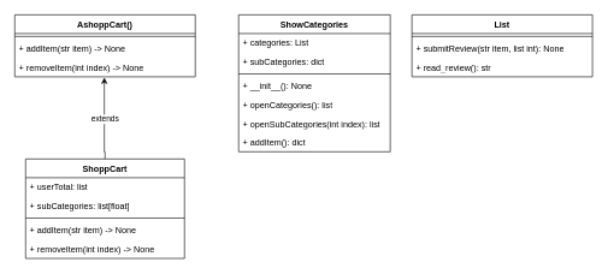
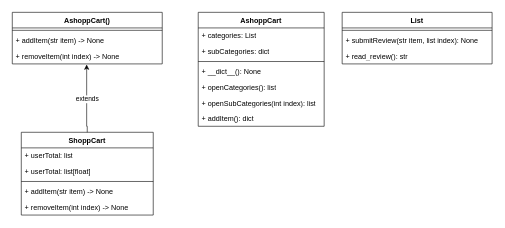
  <mxCell id="0" />
  <mxCell id="1" parent="0" />
  <mxCell id="2" value="AshoppCart()" style="swimlane;fontStyle=1;align=center;verticalAlign=top;childLayout=stackLayout;horizontal=1;startSize=26;horizontalStack=0;resizeParent=1;resizeParentMax=0;resizeLast=0;collapsible=1;marginBottom=0;whiteSpace=wrap;html=1;" vertex="1" parent="1"><mxGeometry x="20" y="20" width="250" height="86" as="geometry" /></mxCell>
  <mxCell id="3" value="" style="line;strokeWidth=1;fillColor=none;align=left;verticalAlign=middle;spacingTop=-1;spacingLeft=3;spacingRight=3;rotatable=0;labelPosition=right;points=[];portConstraint=eastwest;strokeColor=inherit;" vertex="1" parent="2"><mxGeometry y="26" width="250" height="8" as="geometry" /></mxCell>
  <mxCell id="4" value="+ addItem(str item) -&amp;gt; None&amp;nbsp;" style="text;strokeColor=none;fillColor=none;align=left;verticalAlign=top;spacingLeft=4;spacingRight=4;overflow=hidden;rotatable=0;points=[[0,0.5],[1,0.5]];portConstraint=eastwest;whiteSpace=wrap;html=1;" vertex="1" parent="2"><mxGeometry y="34" width="250" height="26" as="geometry" /></mxCell>
  <mxCell id="5" value="+ removeItem(int index) -&amp;gt; None" style="text;strokeColor=none;fillColor=none;align=left;verticalAlign=top;spacingLeft=4;spacingRight=4;overflow=hidden;rotatable=0;points=[[0,0.5],[1,0.5]];portConstraint=eastwest;whiteSpace=wrap;html=1;" vertex="1" parent="2"><mxGeometry y="60" width="250" height="26" as="geometry" /></mxCell>
- <mxCell id="6" value="ShowCategories" style="swimlane;fontStyle=1;align=center;verticalAlign=top;childLayout=stackLayout;horizontal=1;startSize=26;horizontalStack=0;resizeParent=1;resizeParentMax=0;resizeLast=0;collapsible=1;marginBottom=0;whiteSpace=wrap;html=1;" vertex="1" parent="1"><mxGeometry x="330" y="20" width="210" height="190" as="geometry" /></mxCell>
+ <mxCell id="6" value="AshoppCart" style="swimlane;fontStyle=1;align=center;verticalAlign=top;childLayout=stackLayout;horizontal=1;startSize=26;horizontalStack=0;resizeParent=1;resizeParentMax=0;resizeLast=0;collapsible=1;marginBottom=0;whiteSpace=wrap;html=1;" vertex="1" parent="1"><mxGeometry x="330" y="20" width="210" height="190" as="geometry" /></mxCell>
  <mxCell id="7" value="+ categories: List" style="text;strokeColor=none;fillColor=none;align=left;verticalAlign=top;spacingLeft=4;spacingRight=4;overflow=hidden;rotatable=0;points=[[0,0.5],[1,0.5]];portConstraint=eastwest;whiteSpace=wrap;html=1;" vertex="1" parent="6"><mxGeometry y="26" width="210" height="26" as="geometry" /></mxCell>
  <mxCell id="8" value="+ subCategories: dict" style="text;strokeColor=none;fillColor=none;align=left;verticalAlign=top;spacingLeft=4;spacingRight=4;overflow=hidden;rotatable=0;points=[[0,0.5],[1,0.5]];portConstraint=eastwest;whiteSpace=wrap;html=1;" vertex="1" parent="6"><mxGeometry y="52" width="210" height="26" as="geometry" /></mxCell>
  <mxCell id="9" value="" style="line;strokeWidth=1;fillColor=none;align=left;verticalAlign=middle;spacingTop=-1;spacingLeft=3;spacingRight=3;rotatable=0;labelPosition=right;points=[];portConstraint=eastwest;strokeColor=inherit;" vertex="1" parent="6"><mxGeometry y="78" width="210" height="8" as="geometry" /></mxCell>
- <mxCell id="10" value="+ __init__(): None" style="text;strokeColor=none;fillColor=none;align=left;verticalAlign=top;spacingLeft=4;spacingRight=4;overflow=hidden;rotatable=0;points=[[0,0.5],[1,0.5]];portConstraint=eastwest;whiteSpace=wrap;html=1;" vertex="1" parent="6"><mxGeometry y="86" width="210" height="26" as="geometry" /></mxCell>
+ <mxCell id="10" value="+ __dict__(): None" style="text;strokeColor=none;fillColor=none;align=left;verticalAlign=top;spacingLeft=4;spacingRight=4;overflow=hidden;rotatable=0;points=[[0,0.5],[1,0.5]];portConstraint=eastwest;whiteSpace=wrap;html=1;" vertex="1" parent="6"><mxGeometry y="86" width="210" height="26" as="geometry" /></mxCell>
  <mxCell id="11" value="+ openCategories(): list" style="text;strokeColor=none;fillColor=none;align=left;verticalAlign=top;spacingLeft=4;spacingRight=4;overflow=hidden;rotatable=0;points=[[0,0.5],[1,0.5]];portConstraint=eastwest;whiteSpace=wrap;html=1;" vertex="1" parent="6"><mxGeometry y="112" width="210" height="26" as="geometry" /></mxCell>
  <mxCell id="12" value="+ openSubCategories(int index): list" style="text;strokeColor=none;fillColor=none;align=left;verticalAlign=top;spacingLeft=4;spacingRight=4;overflow=hidden;rotatable=0;points=[[0,0.5],[1,0.5]];portConstraint=eastwest;whiteSpace=wrap;html=1;" vertex="1" parent="6"><mxGeometry y="138" width="210" height="26" as="geometry" /></mxCell>
  <mxCell id="13" value="+ addItem(): dict" style="text;strokeColor=none;fillColor=none;align=left;verticalAlign=top;spacingLeft=4;spacingRight=4;overflow=hidden;rotatable=0;points=[[0,0.5],[1,0.5]];portConstraint=eastwest;whiteSpace=wrap;html=1;" vertex="1" parent="6"><mxGeometry y="164" width="210" height="26" as="geometry" /></mxCell>
  <mxCell id="14" value="ShoppCart" style="swimlane;fontStyle=1;align=center;verticalAlign=top;childLayout=stackLayout;horizontal=1;startSize=26;horizontalStack=0;resizeParent=1;resizeParentMax=0;resizeLast=0;collapsible=1;marginBottom=0;whiteSpace=wrap;html=1;" vertex="1" parent="1"><mxGeometry x="35" y="220" width="220" height="138" as="geometry" /></mxCell>
  <mxCell id="15" value="+ userTotal: list" style="text;strokeColor=none;fillColor=none;align=left;verticalAlign=top;spacingLeft=4;spacingRight=4;overflow=hidden;rotatable=0;points=[[0,0.5],[1,0.5]];portConstraint=eastwest;whiteSpace=wrap;html=1;" vertex="1" parent="14"><mxGeometry y="26" width="220" height="26" as="geometry" /></mxCell>
- <mxCell id="16" value="+ subCategories: list[float]" style="text;strokeColor=none;fillColor=none;align=left;verticalAlign=top;spacingLeft=4;spacingRight=4;overflow=hidden;rotatable=0;points=[[0,0.5],[1,0.5]];portConstraint=eastwest;whiteSpace=wrap;html=1;" vertex="1" parent="14"><mxGeometry y="52" width="220" height="26" as="geometry" /></mxCell>
+ <mxCell id="16" value="+ userTotal: list[float]" style="text;strokeColor=none;fillColor=none;align=left;verticalAlign=top;spacingLeft=4;spacingRight=4;overflow=hidden;rotatable=0;points=[[0,0.5],[1,0.5]];portConstraint=eastwest;whiteSpace=wrap;html=1;" vertex="1" parent="14"><mxGeometry y="52" width="220" height="26" as="geometry" /></mxCell>
  <mxCell id="17" value="" style="line;strokeWidth=1;fillColor=none;align=left;verticalAlign=middle;spacingTop=-1;spacingLeft=3;spacingRight=3;rotatable=0;labelPosition=right;points=[];portConstraint=eastwest;strokeColor=inherit;" vertex="1" parent="14"><mxGeometry y="78" width="220" height="8" as="geometry" /></mxCell>
  <mxCell id="18" value="+ addItem(str item) -&amp;gt; None&amp;nbsp;" style="text;strokeColor=none;fillColor=none;align=left;verticalAlign=top;spacingLeft=4;spacingRight=4;overflow=hidden;rotatable=0;points=[[0,0.5],[1,0.5]];portConstraint=eastwest;whiteSpace=wrap;html=1;" vertex="1" parent="14"><mxGeometry y="86" width="220" height="26" as="geometry" /></mxCell>
  <mxCell id="19" value="+ removeItem(int index) -&amp;gt; None" style="text;strokeColor=none;fillColor=none;align=left;verticalAlign=top;spacingLeft=4;spacingRight=4;overflow=hidden;rotatable=0;points=[[0,0.5],[1,0.5]];portConstraint=eastwest;whiteSpace=wrap;html=1;" vertex="1" parent="14"><mxGeometry y="112" width="220" height="26" as="geometry" /></mxCell>
  <mxCell id="20" style="edgeStyle=orthogonalEdgeStyle;rounded=0;orthogonalLoop=1;jettySize=auto;html=1;entryX=0.496;entryY=1.038;entryDx=0;entryDy=0;entryPerimeter=0;exitX=0.5;exitY=0;exitDx=0;exitDy=0;" edge="1" parent="1" source="14" target="5"><mxGeometry relative="1" as="geometry"><Array as="points"><mxPoint x="145" y="210" /><mxPoint x="144" y="210" /></Array></mxGeometry></mxCell>
  <mxCell id="21" value="extends" style="edgeLabel;html=1;align=center;verticalAlign=middle;resizable=0;points=[];" vertex="1" connectable="0" parent="20"><mxGeometry x="-0.006" relative="1" as="geometry"><mxPoint as="offset" /></mxGeometry></mxCell>
  <mxCell id="22" value="List" style="swimlane;fontStyle=1;align=center;verticalAlign=top;childLayout=stackLayout;horizontal=1;startSize=26;horizontalStack=0;resizeParent=1;resizeParentMax=0;resizeLast=0;collapsible=1;marginBottom=0;whiteSpace=wrap;html=1;" vertex="1" parent="1"><mxGeometry x="570" y="20" width="250" height="86" as="geometry" /></mxCell>
  <mxCell id="23" value="" style="line;strokeWidth=1;fillColor=none;align=left;verticalAlign=middle;spacingTop=-1;spacingLeft=3;spacingRight=3;rotatable=0;labelPosition=right;points=[];portConstraint=eastwest;strokeColor=inherit;" vertex="1" parent="22"><mxGeometry y="26" width="250" height="8" as="geometry" /></mxCell>
- <mxCell id="24" value="+ submitReview(str item, list int): None" style="text;strokeColor=none;fillColor=none;align=left;verticalAlign=top;spacingLeft=4;spacingRight=4;overflow=hidden;rotatable=0;points=[[0,0.5],[1,0.5]];portConstraint=eastwest;whiteSpace=wrap;html=1;" vertex="1" parent="22"><mxGeometry y="34" width="250" height="26" as="geometry" /></mxCell>
+ <mxCell id="24" value="+ submitReview(str item, list index): None" style="text;strokeColor=none;fillColor=none;align=left;verticalAlign=top;spacingLeft=4;spacingRight=4;overflow=hidden;rotatable=0;points=[[0,0.5],[1,0.5]];portConstraint=eastwest;whiteSpace=wrap;html=1;" vertex="1" parent="22"><mxGeometry y="34" width="250" height="26" as="geometry" /></mxCell>
  <mxCell id="25" value="+ read_review(): str" style="text;strokeColor=none;fillColor=none;align=left;verticalAlign=top;spacingLeft=4;spacingRight=4;overflow=hidden;rotatable=0;points=[[0,0.5],[1,0.5]];portConstraint=eastwest;whiteSpace=wrap;html=1;" vertex="1" parent="22"><mxGeometry y="60" width="250" height="26" as="geometry" /></mxCell>
